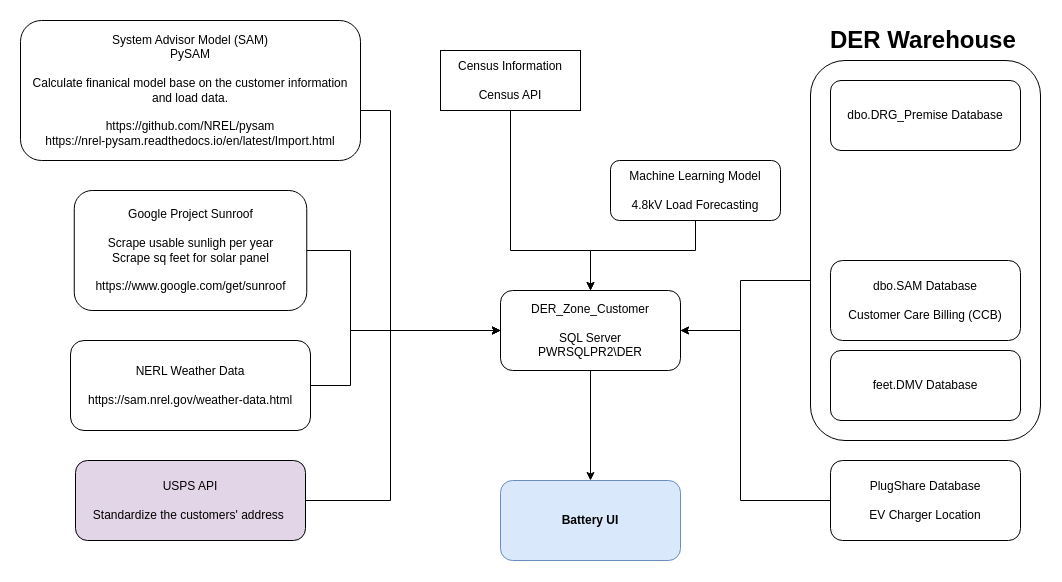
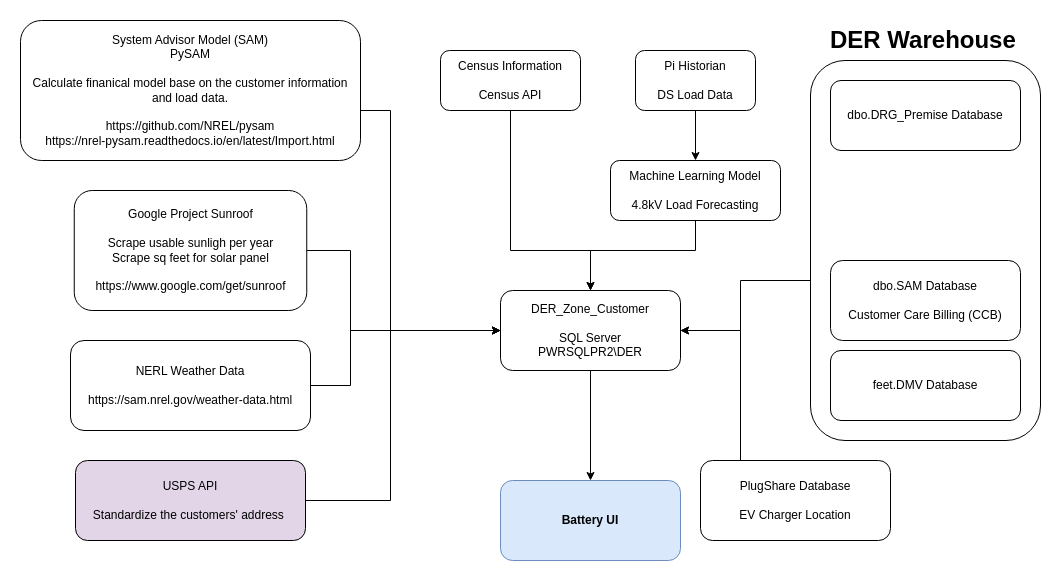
  <mxCell id="0" />
  <mxCell id="1" parent="0" />
  <mxCell id="2" value="" style="rounded=1;whiteSpace=wrap;html=1;fillColor=none;align=left;dropTarget=1;container=0;" vertex="1" parent="1"><mxGeometry x="810" y="60" width="230" height="380" as="geometry" /></mxCell>
  <mxCell id="3" style="edgeStyle=orthogonalEdgeStyle;rounded=0;orthogonalLoop=1;jettySize=auto;html=1;entryX=0;entryY=0.5;entryDx=0;entryDy=0;" edge="1" parent="1" source="4" target="8"><mxGeometry relative="1" as="geometry"><Array as="points"><mxPoint x="390" y="110" /><mxPoint x="390" y="330" /></Array></mxGeometry></mxCell>
  <mxCell id="4" value="&lt;span&gt;System Advisor Model (SAM)&lt;/span&gt;&lt;br&gt;&lt;span&gt;PySAM&lt;br&gt;&lt;br&gt;Calculate finanical model base on the customer information and load data.&lt;br&gt;&lt;/span&gt;&lt;br&gt;&lt;span&gt;https://github.com/NREL/pysam&lt;/span&gt;&lt;br&gt;&lt;span&gt;https://nrel-pysam.readthedocs.io/en/latest/Import.html&lt;/span&gt;" style="rounded=1;whiteSpace=wrap;html=1;" vertex="1" parent="1"><mxGeometry x="20" y="20" width="340" height="140" as="geometry" /></mxCell>
  <mxCell id="5" style="edgeStyle=orthogonalEdgeStyle;rounded=0;orthogonalLoop=1;jettySize=auto;html=1;entryX=0;entryY=0.5;entryDx=0;entryDy=0;" edge="1" parent="1" source="6" target="8"><mxGeometry relative="1" as="geometry"><Array as="points"><mxPoint x="350" y="250" /><mxPoint x="350" y="330" /></Array></mxGeometry></mxCell>
  <mxCell id="6" value="&lt;span&gt;Google Project Sunroof&lt;/span&gt;&lt;br&gt;&lt;br&gt;Scrape usable sunligh per year&lt;br&gt;Scrape sq feet for solar panel&lt;br&gt;&lt;br&gt;&lt;span&gt;https://www.google.com/get/sunroof&lt;/span&gt;" style="rounded=1;whiteSpace=wrap;html=1;" vertex="1" parent="1"><mxGeometry x="73.75" y="190" width="232.5" height="120" as="geometry" /></mxCell>
  <mxCell id="7" style="edgeStyle=orthogonalEdgeStyle;rounded=0;orthogonalLoop=1;jettySize=auto;html=1;" edge="1" parent="1" source="8" target="20"><mxGeometry relative="1" as="geometry" /></mxCell>
  <mxCell id="8" value="DER_Zone_Customer&lt;br&gt;&lt;br&gt;SQL Server&lt;br&gt;PWRSQLPR2\DER" style="rounded=1;whiteSpace=wrap;html=1;" vertex="1" parent="1"><mxGeometry x="500" y="290" width="180" height="80" as="geometry" /></mxCell>
  <mxCell id="9" value="&lt;span&gt;dbo.SAM Database&lt;br&gt;&lt;br&gt;Customer Care Billing (CCB)&lt;/span&gt;" style="rounded=1;whiteSpace=wrap;html=1;" vertex="1" parent="1"><mxGeometry x="830" y="260" width="190" height="80" as="geometry" /></mxCell>
  <mxCell id="10" style="edgeStyle=orthogonalEdgeStyle;rounded=0;orthogonalLoop=1;jettySize=auto;html=1;entryX=0;entryY=0.5;entryDx=0;entryDy=0;" edge="1" parent="1" source="11" target="8"><mxGeometry relative="1" as="geometry"><Array as="points"><mxPoint x="390" y="500" /><mxPoint x="390" y="330" /></Array></mxGeometry></mxCell>
  <mxCell id="11" value="&lt;div&gt;USPS API&lt;br&gt;&lt;/div&gt;&lt;div&gt;&lt;br&gt;&lt;/div&gt;&lt;div&gt;Standardize the customers' address&amp;nbsp;&lt;/div&gt;" style="rounded=1;whiteSpace=wrap;html=1;fillColor=#e1d5e7;" vertex="1" parent="1"><mxGeometry x="75" y="460" width="230" height="80" as="geometry" /></mxCell>
  <mxCell id="12" value="&lt;span&gt;dbo.DRG_Premise Database&lt;/span&gt;" style="rounded=1;whiteSpace=wrap;html=1;" vertex="1" parent="1"><mxGeometry x="830" y="80" width="190" height="70" as="geometry" /></mxCell>
  <mxCell id="13" style="edgeStyle=orthogonalEdgeStyle;rounded=0;orthogonalLoop=1;jettySize=auto;html=1;entryX=1;entryY=0.5;entryDx=0;entryDy=0;" edge="1" parent="1" source="14" target="8"><mxGeometry relative="1" as="geometry"><Array as="points"><mxPoint x="740" y="500" /><mxPoint x="740" y="330" /></Array></mxGeometry></mxCell>
- <mxCell id="14" value="&lt;span&gt;PlugShare&amp;nbsp;&lt;/span&gt;Database&lt;span&gt;&lt;br&gt;&lt;br&gt;EV Charger Location&lt;br&gt;&lt;/span&gt;" style="rounded=1;whiteSpace=wrap;html=1;" vertex="1" parent="1"><mxGeometry x="830" y="460" width="190" height="80" as="geometry" /></mxCell>
+ <mxCell id="14" value="&lt;span&gt;PlugShare&amp;nbsp;&lt;/span&gt;Database&lt;span&gt;&lt;br&gt;&lt;br&gt;EV Charger Location&lt;br&gt;&lt;/span&gt;" style="rounded=1;whiteSpace=wrap;html=1;" vertex="1" parent="1"><mxGeometry x="700" y="460" width="190" height="80" as="geometry" /></mxCell>
  <mxCell id="15" value="&lt;span&gt;feet.DMV Database&lt;br&gt;&lt;/span&gt;" style="rounded=1;whiteSpace=wrap;html=1;" vertex="1" parent="1"><mxGeometry x="830" y="350" width="190" height="70" as="geometry" /></mxCell>
  <mxCell id="16" style="edgeStyle=orthogonalEdgeStyle;rounded=0;orthogonalLoop=1;jettySize=auto;html=1;entryX=0;entryY=0.5;entryDx=0;entryDy=0;" edge="1" parent="1" source="17" target="8"><mxGeometry relative="1" as="geometry"><mxPoint x="500" y="360" as="targetPoint" /><Array as="points"><mxPoint x="350" y="385" /><mxPoint x="350" y="330" /></Array></mxGeometry></mxCell>
  <mxCell id="17" value="NERL Weather Data&lt;br&gt;&lt;br&gt;https://sam.nrel.gov/weather-data.html" style="rounded=1;whiteSpace=wrap;html=1;" vertex="1" parent="1"><mxGeometry x="70" y="340" width="240" height="90" as="geometry" /></mxCell>
  <mxCell id="18" style="edgeStyle=orthogonalEdgeStyle;rounded=0;orthogonalLoop=1;jettySize=auto;html=1;entryX=1;entryY=0.5;entryDx=0;entryDy=0;" edge="1" parent="1" source="2" target="8"><mxGeometry relative="1" as="geometry"><Array as="points"><mxPoint x="740" y="280" /><mxPoint x="740" y="330" /></Array></mxGeometry></mxCell>
  <mxCell id="19" value="&lt;h1&gt;DER Warehouse&lt;/h1&gt;" style="text;html=1;strokeColor=none;fillColor=none;spacing=5;spacingTop=-20;whiteSpace=wrap;overflow=hidden;rounded=0;" vertex="1" parent="1"><mxGeometry x="825" y="20" width="200" height="40" as="geometry" /></mxCell>
  <mxCell id="20" value="&lt;b&gt;Battery UI&lt;/b&gt;" style="rounded=1;whiteSpace=wrap;html=1;fillColor=#dae8fc;strokeColor=#6c8ebf;" vertex="1" parent="1"><mxGeometry x="500" y="480" width="180" height="80" as="geometry" /></mxCell>
+ <mxCell id="21" style="edgeStyle=orthogonalEdgeStyle;rounded=0;orthogonalLoop=1;jettySize=auto;html=1;entryX=0.5;entryY=0;entryDx=0;entryDy=0;" edge="1" parent="1" source="22" target="24"><mxGeometry relative="1" as="geometry" /></mxCell>
+ <mxCell id="22" value="Pi Historian&lt;br&gt;&lt;br&gt;DS Load Data" style="rounded=1;whiteSpace=wrap;html=1;fillColor=#FFFFFF;" vertex="1" parent="1"><mxGeometry x="635" y="50" width="120" height="60" as="geometry" /></mxCell>
  <mxCell id="23" style="edgeStyle=orthogonalEdgeStyle;rounded=0;orthogonalLoop=1;jettySize=auto;html=1;entryX=0.5;entryY=0;entryDx=0;entryDy=0;" edge="1" parent="1" source="24" target="8"><mxGeometry relative="1" as="geometry"><Array as="points"><mxPoint x="695" y="250" /><mxPoint x="590" y="250" /></Array></mxGeometry></mxCell>
  <mxCell id="24" value="Machine Learning Model&lt;br&gt;&lt;br&gt;4.8kV Load Forecasting" style="rounded=1;whiteSpace=wrap;html=1;fillColor=#FFFFFF;" vertex="1" parent="1"><mxGeometry x="610" y="160" width="170" height="60" as="geometry" /></mxCell>
  <mxCell id="25" style="edgeStyle=orthogonalEdgeStyle;rounded=0;orthogonalLoop=1;jettySize=auto;html=1;entryX=0.5;entryY=0;entryDx=0;entryDy=0;" edge="1" parent="1" source="26" target="8"><mxGeometry relative="1" as="geometry"><Array as="points"><mxPoint x="510" y="250" /><mxPoint x="590" y="250" /></Array></mxGeometry></mxCell>
- <mxCell id="26" value="Census Information&lt;br&gt;&lt;br&gt;Census API" style="whiteSpace=wrap;html=1;fillColor=#FFFFFF;rounded=0;" vertex="1" parent="1"><mxGeometry x="440" y="50" width="140" height="60" as="geometry" /></mxCell>
+ <mxCell id="26" value="Census Information&lt;br&gt;&lt;br&gt;Census API" style="rounded=1;whiteSpace=wrap;html=1;fillColor=#FFFFFF;" vertex="1" parent="1"><mxGeometry x="440" y="50" width="140" height="60" as="geometry" /></mxCell>
